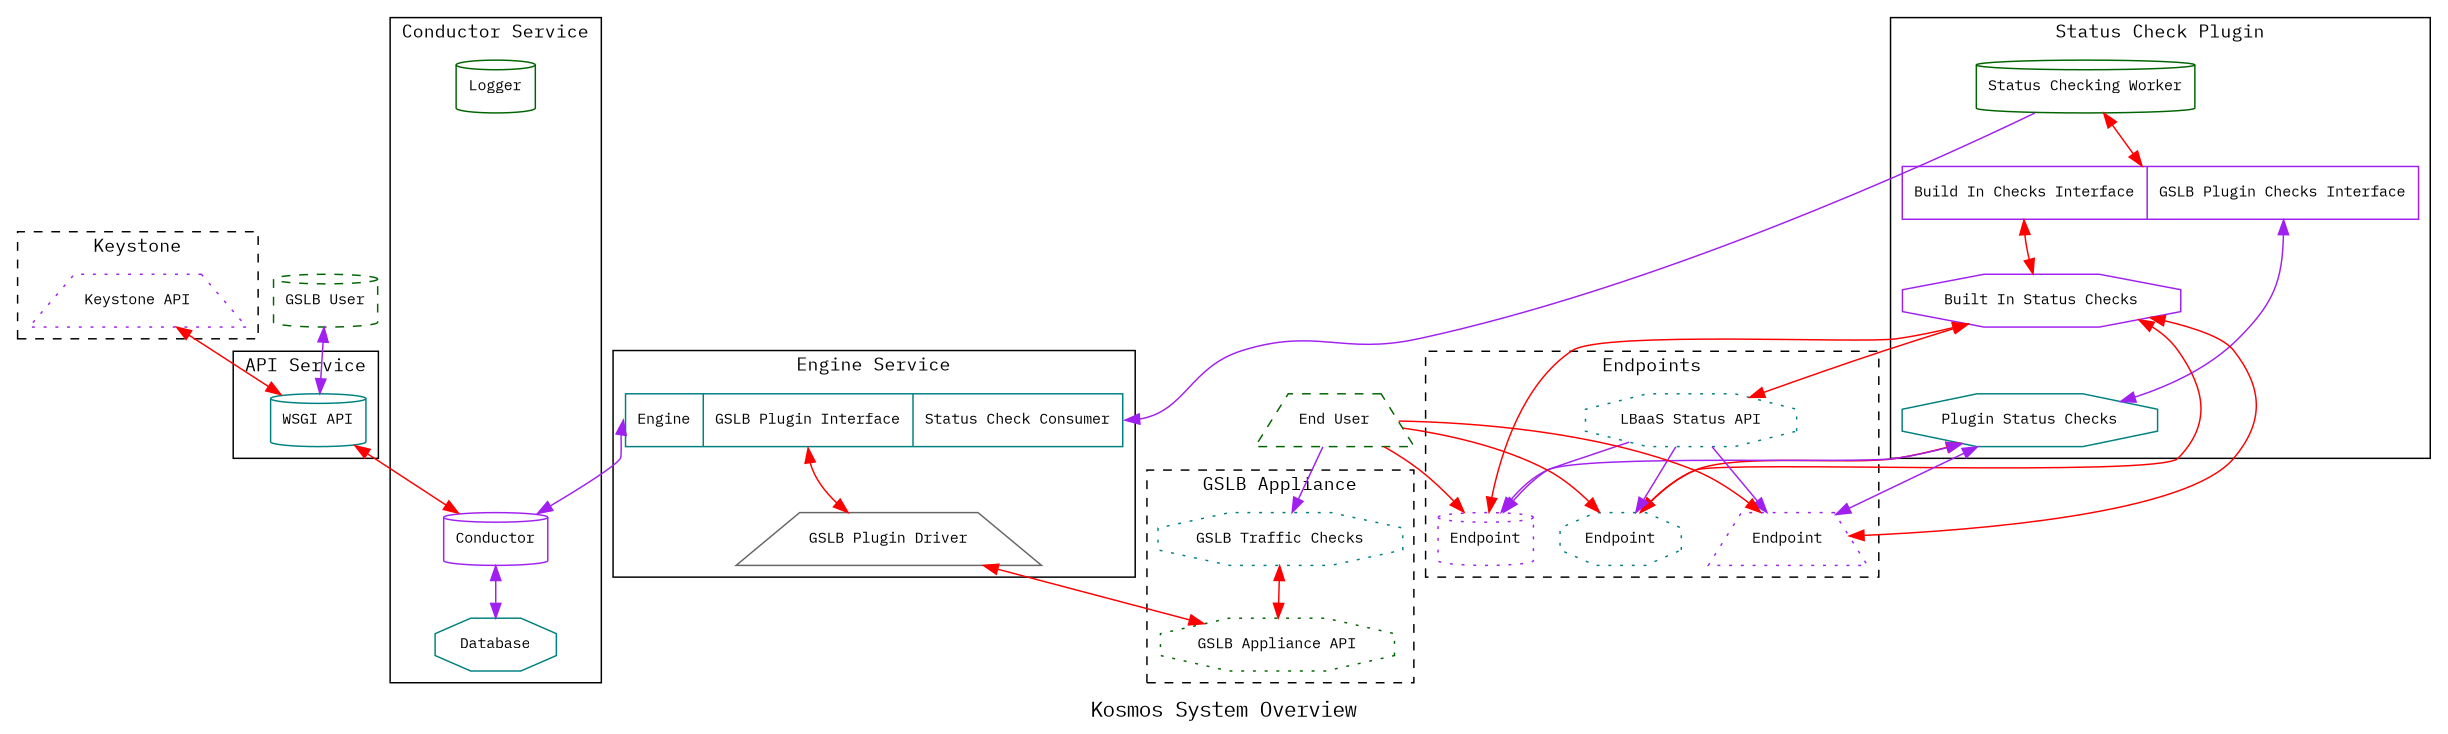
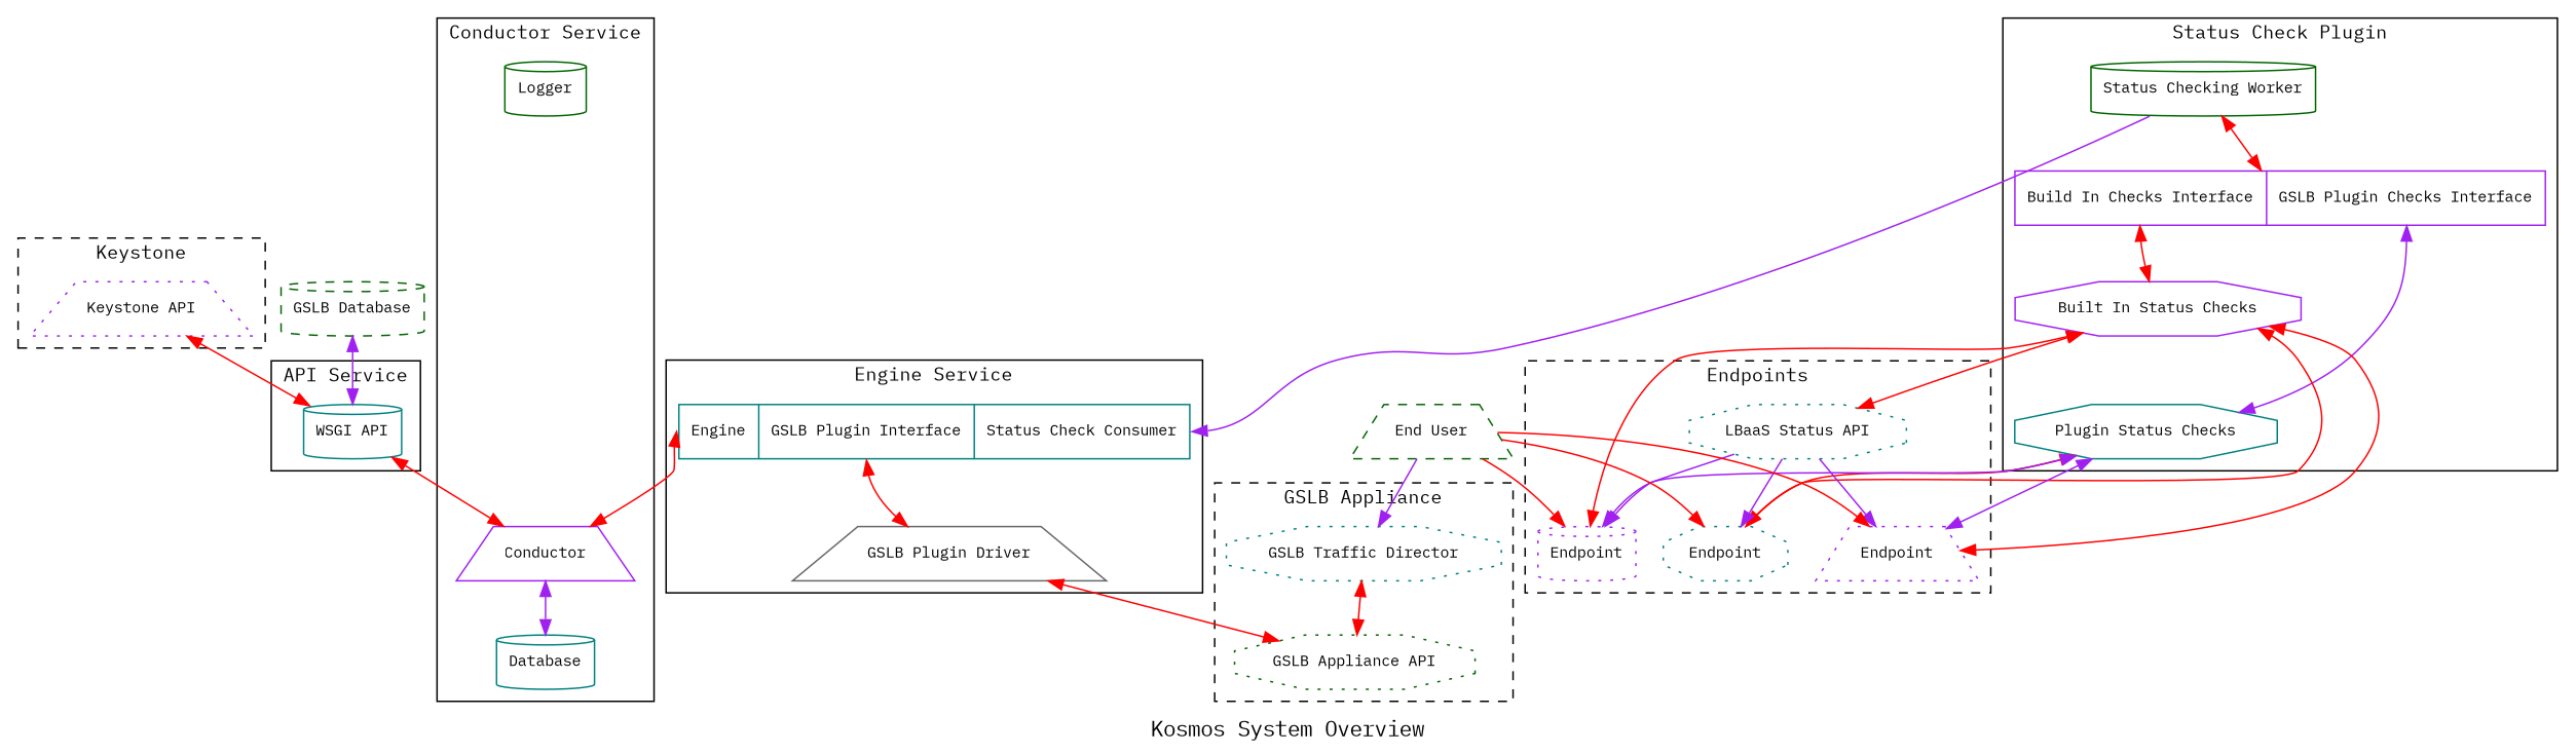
  digraph {
    fontname="IBM Plex Mono"
    label="Kosmos System Overview"
    newrank=true
    rankdir=TB
    node [color=teal fontname="IBM Plex Mono" fontsize=10 shape=octagon]
    edge [color=red dir=both fontname="IBM Plex Mono" fontsize=10]
    n1 [color=purple label="Keystone API" shape=trapezium style=dotted]
    n2 [label="WSGI API" shape=cylinder]
-   n3 [color=purple label=Conductor shape=cylinder]
-   n4 [label=Database]
+   n3 [color=purple label=Conductor shape=trapezium]
+   n4 [label=Database shape=cylinder]
    n5 [color=darkgreen label=Logger shape=cylinder]
    n6 [label="<f0> Engine|<f1> GSLB Plugin Interface |<f2> Status Check Consumer" shape=record]
    n7 [color=gray40 label="GSLB Plugin Driver" shape=trapezium]
-   n8 [label="GSLB Traffic Checks" style=dotted]
+   n8 [label="GSLB Traffic Director" style=dotted]
    n9 [color=darkgreen label="GSLB Appliance API" style=dotted]
    n10 [color=darkgreen label="Status Checking Worker" shape=cylinder]
    n11 [color=purple label="<f0> Build In Checks Interface |<f1> GSLB Plugin Checks Interface" shape=record]
    n12 [color=purple label="Built In Status Checks"]
    n13 [label="Plugin Status Checks"]
    n14 [label=Endpoint style=dotted]
    n15 [color=purple label=Endpoint shape=trapezium style=dotted]
    n16 [color=purple label=Endpoint shape=cylinder style=dotted]
    n17 [label="LBaaS Status API" style=dotted]
-   n18 [color=darkgreen label="GSLB User" shape=cylinder style=dashed]
+   n18 [color=darkgreen label="GSLB Database" shape=cylinder style=dashed]
    n19 [color=darkgreen label="End User" shape=trapezium style=dashed]
    subgraph cluster_1 {
      fontsize=12
      label=Keystone
      style=dashed
      n1
    }
    subgraph cluster_2 {
      fontsize=12
      label="API Service"
      n2
    }
    subgraph cluster_3 {
      fontsize=12
      label="Conductor Service"
      n3
      n4
      n5
    }
    subgraph cluster_4 {
      fontsize=12
      label="Engine Service"
      n6
      n7
    }
    subgraph cluster_5 {
      fontsize=12
      label="GSLB Appliance"
      style=dashed
      n8
      n9
    }
    subgraph cluster_6 {
      fontsize=12
      label="Status Check Plugin"
      n10
      n11
      n12
      n13
    }
    subgraph cluster_7 {
      fontsize=12
      label=Endpoints
      style=dashed
      n14
      n15
      n16
      n17
    }
    n1 -> n2
    n2 -> n3 [headport=f0]
    n3 -> n4 [color=purple]
-   n6 -> n3 [color=purple tailport=f0]
+   n6 -> n3 [tailport=f0]
    n6 -> n7 [tailport=f1]
    n7 -> n9
    n8 -> n9
    n10 -> n6 [color=purple headport=f2 dir=""]
    n10 -> n11
    n11 -> n12 [tailport=f0]
    n11 -> n13 [color=purple tailport=f1]
    n12 -> n14
    n12 -> n15
    n12 -> n16
    n12 -> n17
    n13 -> n14
    n13 -> n15 [color=purple]
    n13 -> n16 [color=purple]
    n17 -> n14 [color=purple dir=""]
    n17 -> n15 [color=purple dir=""]
    n17 -> n16 [color=purple dir=""]
    n18 -> n2 [color=purple]
    n19 -> n8 [color=purple dir=""]
    n19 -> n14 [dir=""]
    n19 -> n15 [dir=""]
    n19 -> n16 [dir=""]
  }
